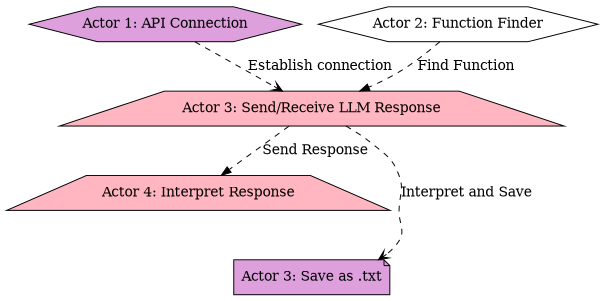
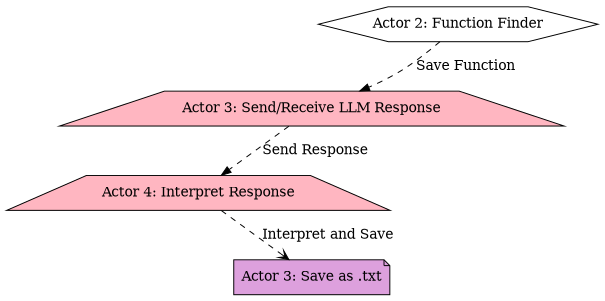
  digraph {
    rankdir=TB
    node [fillcolor=plum shape=hexagon style=filled]
    edge [arrowhead=vee style=dashed]
-   n1 [label="Actor 1: API Connection"]
    n2 [fillcolor=lightpink label="Actor 3: Send/Receive LLM Response" shape=trapezium]
    n3 [fillcolor=lightpink label="Actor 4: Interpret Response" shape=trapezium]
    n4 [fillcolor=white label="Actor 2: Function Finder"]
    n5 [label="Actor 3: Save as .txt" shape=note]
-   n1 -> n2 [label="Establish connection"]
    n2 -> n3 [arrowhead=normal label="Send Response"]
-   n2 -> n5 [label="Interpret and Save"]
-   n4 -> n2 [arrowhead=normal label="Find Function"]
+   n3 -> n5 [label="Interpret and Save"]
+   n4 -> n2 [arrowhead=normal label="Save Function"]
  }
